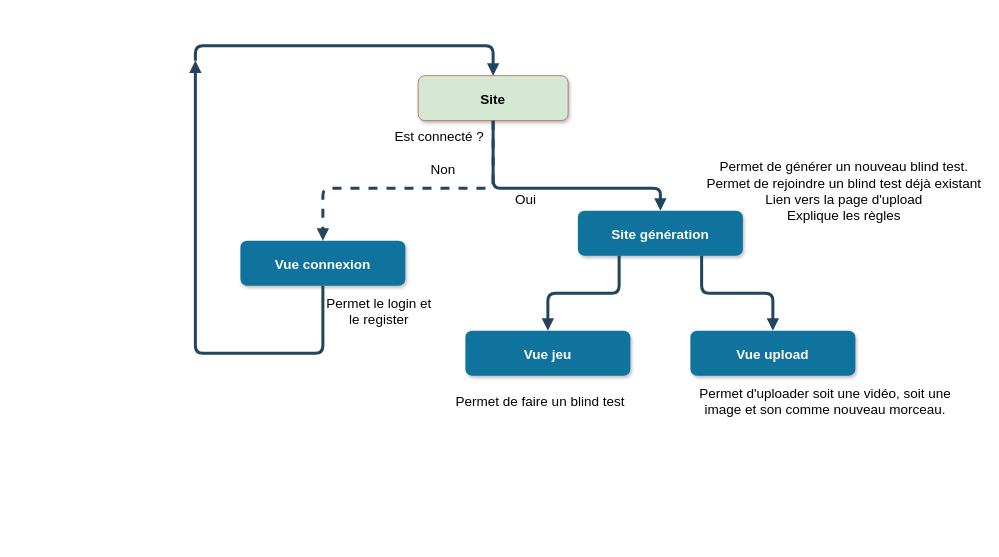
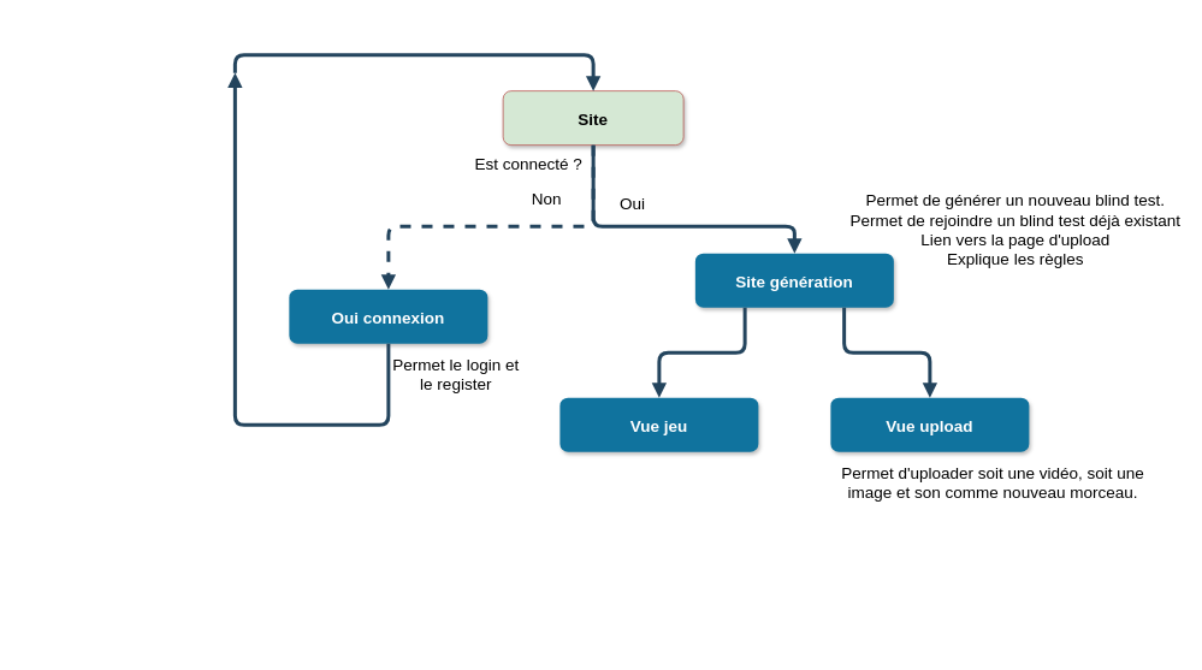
  <mxCell id="0" />
  <mxCell id="1" parent="0" />
  <mxCell id="2" value="Site" style="rounded=1;fillColor=#d5e8d4;strokeColor=#b85450;shadow=1;fontStyle=1;fontSize=18;" parent="1" vertex="1"><mxGeometry x="557" y="100" width="200" height="60" as="geometry" /></mxCell>
  <mxCell id="3" value="" style="edgeStyle=elbowEdgeStyle;elbow=vertical;strokeWidth=4;endArrow=block;endFill=1;fontStyle=1;strokeColor=#23445D;entryX=0.5;entryY=0;entryDx=0;entryDy=0;dashed=1;" parent="1" source="2" target="9" edge="1"><mxGeometry x="22" y="165.5" width="100" height="100" as="geometry"><mxPoint x="-98" y="165.5" as="sourcePoint" /><mxPoint x="340" y="320" as="targetPoint" /><Array as="points"><mxPoint x="370" y="250" /><mxPoint x="500" y="250" /></Array></mxGeometry></mxCell>
  <mxCell id="4" value="Site génération" style="rounded=1;fillColor=#10739E;strokeColor=none;shadow=1;gradientColor=none;fontStyle=1;fontColor=#FFFFFF;fontSize=18;" parent="1" vertex="1"><mxGeometry x="770" y="280" width="220" height="60" as="geometry" /></mxCell>
  <mxCell id="5" value="" style="edgeStyle=elbowEdgeStyle;elbow=vertical;strokeWidth=4;endArrow=block;endFill=1;fontStyle=1;strokeColor=#23445D;entryX=0.5;entryY=0;entryDx=0;entryDy=0;exitX=0.5;exitY=1;exitDx=0;exitDy=0;" parent="1" source="2" target="4" edge="1"><mxGeometry x="344" y="330" width="100" height="100" as="geometry"><mxPoint x="748" y="320" as="sourcePoint" /><mxPoint x="324" y="230" as="targetPoint" /><Array as="points"><mxPoint x="710" y="250" /></Array></mxGeometry></mxCell>
- <mxCell id="6" value="Non" style="text;html=1;strokeColor=none;fillColor=none;align=center;verticalAlign=middle;rounded=0;fontSize=18;" parent="1" vertex="1"><mxGeometry x="560" y="210" width="60" height="30" as="geometry" /></mxCell>
- <mxCell id="7" value="Oui" style="text;html=1;strokeColor=none;fillColor=none;align=center;verticalAlign=middle;rounded=0;fontSize=18;" parent="1" vertex="1"><mxGeometry x="670" y="250" width="60" height="30" as="geometry" /></mxCell>
+ <mxCell id="6" value="Non" style="text;html=1;strokeColor=none;fillColor=none;align=center;verticalAlign=middle;rounded=0;fontSize=18;" parent="1" vertex="1"><mxGeometry x="575" y="205" width="60" height="30" as="geometry" /></mxCell>
+ <mxCell id="7" value="Oui" style="text;html=1;strokeColor=none;fillColor=none;align=center;verticalAlign=middle;rounded=0;fontSize=18;" parent="1" vertex="1"><mxGeometry x="670" y="210" width="60" height="30" as="geometry" /></mxCell>
  <mxCell id="8" value="Est connecté ?" style="text;html=1;strokeColor=none;fillColor=none;align=center;verticalAlign=middle;rounded=0;fontSize=18;" parent="1" vertex="1"><mxGeometry x="520" y="165.5" width="130" height="30" as="geometry" /></mxCell>
- <mxCell id="9" value="Vue connexion" style="rounded=1;fillColor=#10739E;strokeColor=none;shadow=1;gradientColor=none;fontStyle=1;fontColor=#FFFFFF;fontSize=18;" parent="1" vertex="1"><mxGeometry x="320" y="320" width="220" height="60" as="geometry" /></mxCell>
+ <mxCell id="9" value="Oui connexion" style="rounded=1;fillColor=#10739E;strokeColor=none;shadow=1;gradientColor=none;fontStyle=1;fontColor=#FFFFFF;fontSize=18;" parent="1" vertex="1"><mxGeometry x="320" y="320" width="220" height="60" as="geometry" /></mxCell>
  <mxCell id="10" value="" style="edgeStyle=elbowEdgeStyle;strokeWidth=4;endArrow=block;endFill=1;fontStyle=1;strokeColor=#23445D;exitX=0.5;exitY=1;exitDx=0;exitDy=0;elbow=vertical;" parent="1" source="9" edge="1"><mxGeometry x="-438" y="660" width="100" height="100" as="geometry"><mxPoint x="190" y="630" as="sourcePoint" /><mxPoint x="260" y="80" as="targetPoint" /><Array as="points"><mxPoint x="190" y="470" /><mxPoint x="140" y="710" /><mxPoint x="100" y="710" /><mxPoint x="20" y="20" /><mxPoint x="60" y="390" /><mxPoint x="60" y="280" /></Array></mxGeometry></mxCell>
  <mxCell id="11" value="" style="edgeStyle=elbowEdgeStyle;strokeWidth=4;endArrow=block;endFill=1;fontStyle=1;strokeColor=#23445D;elbow=vertical;entryX=0.5;entryY=0;entryDx=0;entryDy=0;" parent="1" target="2" edge="1"><mxGeometry x="-428" y="670" width="100" height="100" as="geometry"><mxPoint x="260" y="80" as="sourcePoint" /><mxPoint x="630" y="80" as="targetPoint" /><Array as="points"><mxPoint x="480" y="60" /><mxPoint x="60" y="80" /><mxPoint x="150" y="720" /><mxPoint x="110" y="720" /><mxPoint x="30" y="30" /><mxPoint x="70" y="400" /><mxPoint x="70" y="290" /></Array></mxGeometry></mxCell>
  <mxCell id="12" value="Vue upload" style="rounded=1;fillColor=#10739E;strokeColor=none;shadow=1;gradientColor=none;fontStyle=1;fontColor=#FFFFFF;fontSize=18;" parent="1" vertex="1"><mxGeometry x="920" y="440" width="220" height="60" as="geometry" /></mxCell>
  <mxCell id="13" value="" style="edgeStyle=elbowEdgeStyle;elbow=vertical;strokeWidth=4;endArrow=block;endFill=1;fontStyle=1;strokeColor=#23445D;entryX=0.5;entryY=0;entryDx=0;entryDy=0;exitX=0.75;exitY=1;exitDx=0;exitDy=0;" parent="1" source="4" target="12" edge="1"><mxGeometry x="354" y="340" width="100" height="100" as="geometry"><mxPoint x="667" y="175.5" as="sourcePoint" /><mxPoint x="860" y="330" as="targetPoint" /><Array as="points" /></mxGeometry></mxCell>
  <mxCell id="14" value="Vue jeu" style="rounded=1;fillColor=#10739E;strokeColor=none;shadow=1;gradientColor=none;fontStyle=1;fontColor=#FFFFFF;fontSize=18;" parent="1" vertex="1"><mxGeometry x="620" y="440" width="220" height="60" as="geometry" /></mxCell>
  <mxCell id="15" value="" style="edgeStyle=elbowEdgeStyle;elbow=vertical;strokeWidth=4;endArrow=block;endFill=1;fontStyle=1;strokeColor=#23445D;entryX=0.5;entryY=0;entryDx=0;entryDy=0;exitX=0.25;exitY=1;exitDx=0;exitDy=0;" parent="1" source="4" target="14" edge="1"><mxGeometry x="364" y="350" width="100" height="100" as="geometry"><mxPoint x="935" y="350" as="sourcePoint" /><mxPoint x="1170" y="480" as="targetPoint" /><Array as="points" /></mxGeometry></mxCell>
  <mxCell id="16" value="&lt;div&gt;Permet de générer un nouveau blind test.&lt;/div&gt;&lt;div&gt;Permet de rejoindre un blind test déjà existant&lt;/div&gt;&lt;div&gt;Lien vers la page d'upload&lt;/div&gt;&lt;div&gt;Explique les règles&lt;br&gt;&lt;/div&gt;" style="text;html=1;strokeColor=none;fillColor=none;align=center;verticalAlign=middle;rounded=0;fontSize=18;whiteSpace=wrap;" parent="1" vertex="1"><mxGeometry x="940" y="180" width="370" height="150" as="geometry" /></mxCell>
  <mxCell id="17" value="Permet d'uploader soit une vidéo, soit une image et son comme nouveau morceau." style="text;html=1;strokeColor=none;fillColor=none;align=center;verticalAlign=middle;rounded=0;fontSize=18;whiteSpace=wrap;" parent="1" vertex="1"><mxGeometry x="930" y="500" width="340" height="70" as="geometry" /></mxCell>
- <mxCell id="18" value="Permet de faire un blind test" style="text;html=1;strokeColor=none;fillColor=none;align=center;verticalAlign=middle;rounded=0;fontSize=18;whiteSpace=wrap;" parent="1" vertex="1"><mxGeometry x="590" y="510" width="260" height="50" as="geometry" /></mxCell>
  <mxCell id="19" value="Permet le login et le register" style="text;html=1;strokeColor=none;fillColor=none;align=center;verticalAlign=middle;rounded=0;fontSize=18;whiteSpace=wrap;" parent="1" vertex="1"><mxGeometry x="430" y="380" width="150" height="70" as="geometry" /></mxCell>
